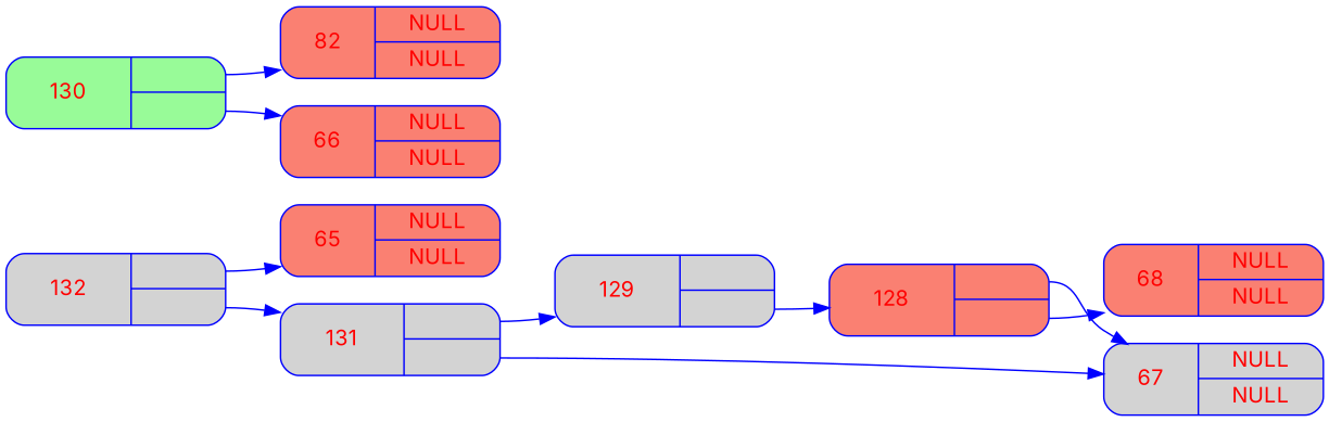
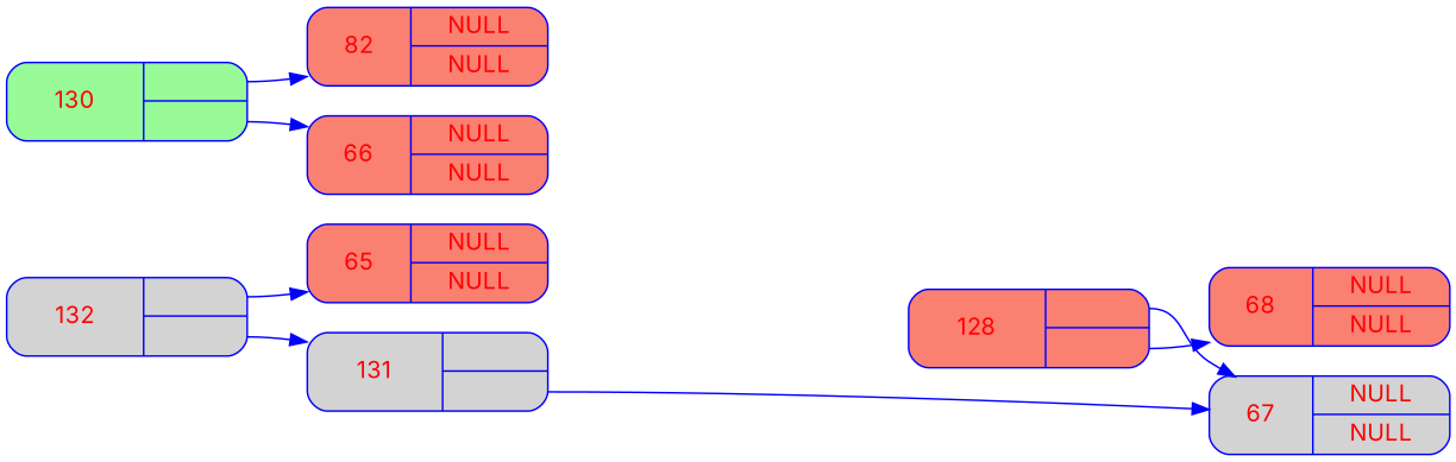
  digraph {
    fontname=Inter
    rankdir=LR
    node [color=blue fillcolor=salmon fontcolor=red fontname=Inter fontsize=14 shape=record style="rounded, filled,filled"]
    edge [color=blue fontname=Inter tailport=d]
    n1 [fillcolor=lightgrey label="{<c> 132 | { <g> | <d>}}" width=2]
    n2 [label="{<c> 65 | { <g> NULL | <d> NULL}}" width=2]
    n3 [fillcolor=lightgrey label="{<c> 131 | { <g> | <d>}}" width=2]
-   n4 [fillcolor=lightgrey label="{<c> 129 | { <g> | <d>}}" width=2]
    n5 [fillcolor=lightgrey label="{<c> 67 | { <g> NULL | <d> NULL}}" width=2]
    n6 [label="{<c> 128 | { <g> | <d>}}" width=2]
    n7 [fillcolor=palegreen label="{<c> 130 | { <g> | <d>}}" width=2]
    n8 [label="{<c> 82 | { <g> NULL | <d> NULL}}" width=2]
    n9 [label="{<c> 66 | { <g> NULL | <d> NULL}}" width=2]
    n10 [label="{<c> 68 | { <g> NULL | <d> NULL}}" width=2]
    n1 -> n2 [tailport=g]
    n1 -> n3
-   n3 -> n4 [tailport=g]
    n3 -> n5
-   n4 -> n6
    n6 -> n5 [tailport=g]
    n6 -> n10
    n7 -> n8 [tailport=g]
    n7 -> n9
  }
